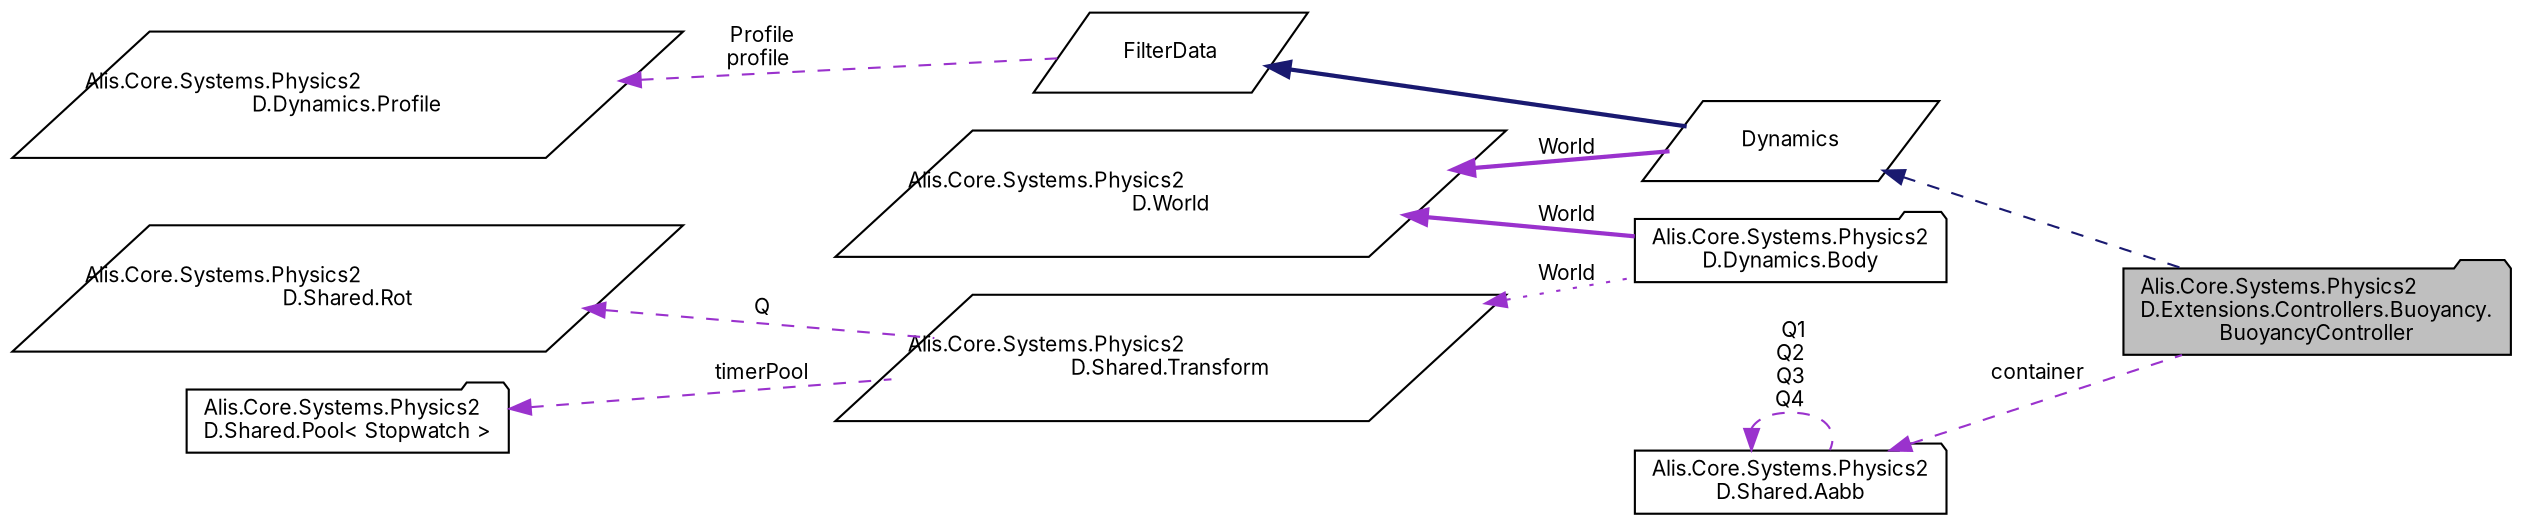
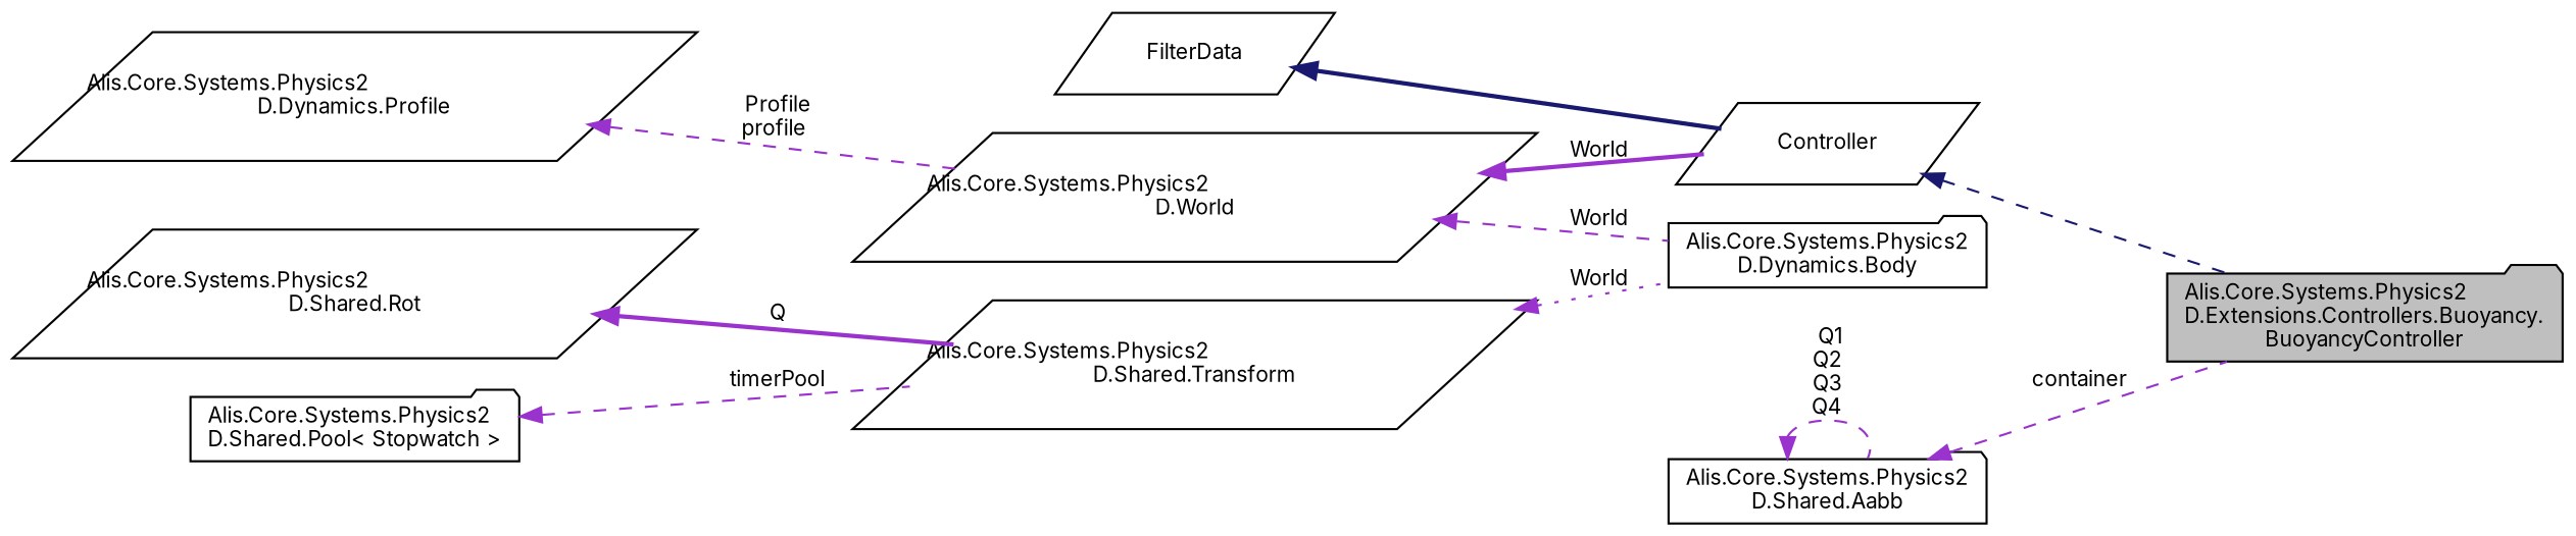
  digraph {
    fontname=Inter
    rankdir=LR
    node [color=black fillcolor=white fontname=Inter fontsize=10 shape=parallelogram style=filled]
    edge [color=darkorchid3 dir=back fontname=Inter fontsize=10 labelfontname=Helvetica labelfontsize=10 style=dashed]
    n1 [fillcolor=grey75 fontcolor=black height=0.2 label="Alis.Core.Systems.Physics2\lD.Extensions.Controllers.Buoyancy.\lBuoyancyController" shape=folder width=0.4]
-   n2 [height=0.2 label=Dynamics width=0.4]
+   n2 [height=0.2 label=Controller width=0.4]
    n3 [height=0.2 label=FilterData width=0.4]
    n4 [height=0.2 label="Alis.Core.Systems.Physics2\lD.World" width=0.4]
    n5 [height=0.2 label="Alis.Core.Systems.Physics2\lD.Dynamics.Body" shape=folder width=0.4]
    n6 [height=0.2 label="Alis.Core.Systems.Physics2\lD.Shared.Transform" width=0.4]
    n7 [height=0.2 label="Alis.Core.Systems.Physics2\lD.Shared.Rot" width=0.4]
    n8 [height=0.2 label="Alis.Core.Systems.Physics2\lD.Dynamics.Profile" width=0.4]
    n9 [height=0.2 label="Alis.Core.Systems.Physics2\lD.Shared.Pool\< Stopwatch \>" shape=folder width=0.4]
    n10 [height=0.2 label="Alis.Core.Systems.Physics2\lD.Shared.Aabb" shape=folder width=0.4]
    n2 -> n1 [color=midnightblue]
    n3 -> n2 [color=midnightblue style=bold]
    n4 -> n2 [label=" World" style=bold]
-   n4 -> n5 [label=" World" style=bold]
+   n4 -> n5 [label=" World"]
    n6 -> n5 [label=" World" style=dotted]
-   n7 -> n6 [label=" Q"]
-   n8 -> n3 [label=" Profile\nprofile"]
+   n7 -> n6 [label=" Q" style=bold]
+   n8 -> n4 [label=" Profile\nprofile"]
    n9 -> n6 [label=" timerPool"]
    n10 -> n1 [label=" container"]
    n10 -> n10 [label=" Q1\nQ2\nQ3\nQ4"]
  }
